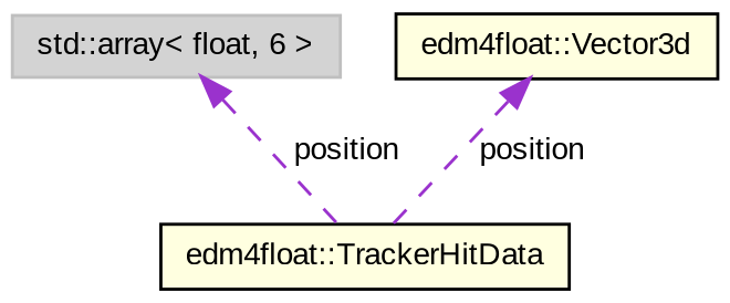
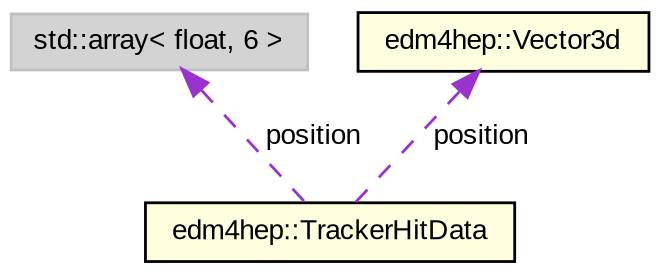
  digraph {
    fontname="Liberation Sans"
    node [color=black fillcolor=lightyellow fontname="Liberation Sans" fontsize=10 shape=record style=filled]
    edge [color=darkorchid3 dir=back fontname="Liberation Sans" fontsize=10 labelfontname=Helvetica labelfontsize=10 style=dashed]
-   n1 [fontcolor=black height=0.2 label="edm4float::TrackerHitData" width=0.4]
+   n1 [fontcolor=black height=0.2 label="edm4hep::TrackerHitData" width=0.4]
    n2 [color=grey75 fillcolor=lightgrey height=0.2 label="std::array\< float, 6 \>" width=0.4]
-   n3 [height=0.2 label="edm4float::Vector3d" width=0.4]
+   n3 [height=0.2 label="edm4hep::Vector3d" width=0.4]
    n2 -> n1 [label=" position"]
    n3 -> n1 [label=" position"]
  }
